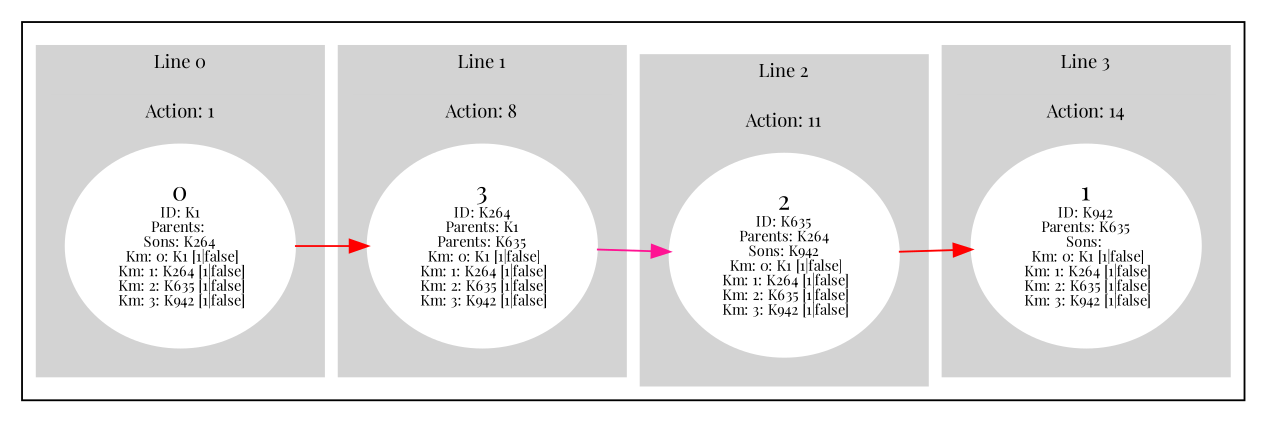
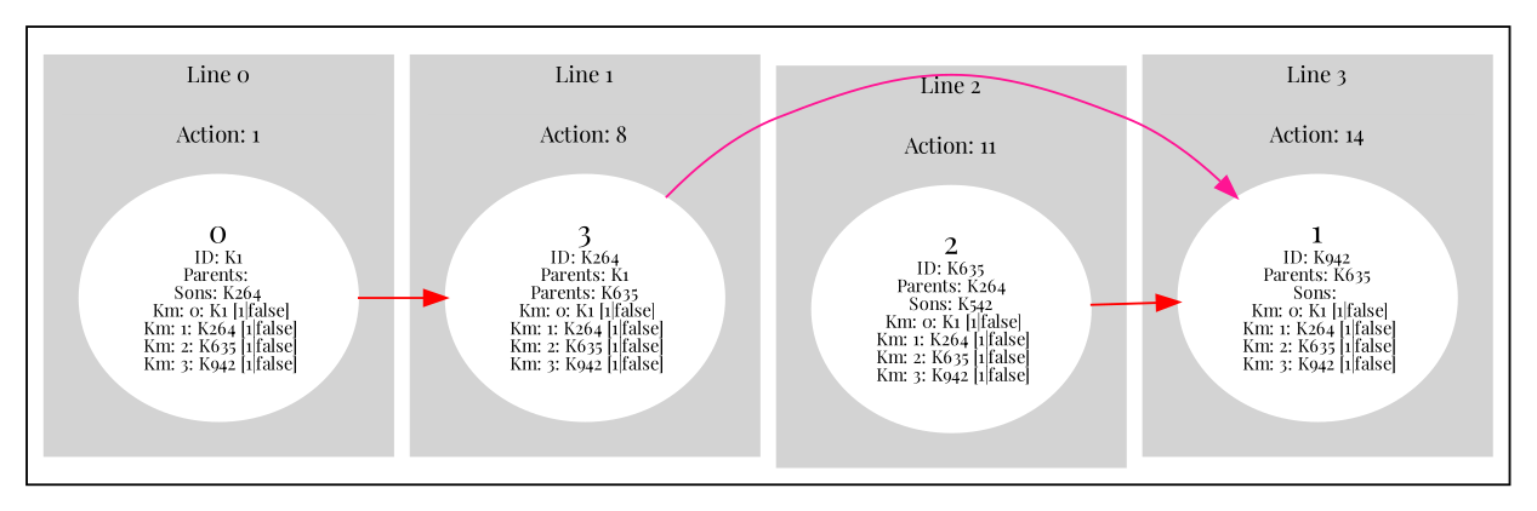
  digraph {
    fontname="Playfair Display"
    rankdir=LR
    node [color=white fontname="Playfair Display" style=filled]
    edge [color=red fontname="Playfair Display"]
    n1 [label=<0<BR /><FONT POINT-SIZE="8">ID: K1</FONT><BR /><FONT POINT-SIZE="8">Parents: </FONT><BR /><FONT POINT-SIZE="8">Sons: K264</FONT><BR /><FONT POINT-SIZE="8"> Km: 0: K1 [1|false]</FONT><BR /><FONT POINT-SIZE="8"> Km: 1: K264 [1|false]</FONT><BR /><FONT POINT-SIZE="8"> Km: 2: K635 [1|false]</FONT><BR /><FONT POINT-SIZE="8"> Km: 3: K942 [1|false]</FONT>>]
-   n2 [label=<2<BR /><FONT POINT-SIZE="8">ID: K635</FONT><BR /><FONT POINT-SIZE="8">Parents: K264</FONT><BR /><FONT POINT-SIZE="8">Sons: K942</FONT><BR /><FONT POINT-SIZE="8"> Km: 0: K1 [1|false]</FONT><BR /><FONT POINT-SIZE="8"> Km: 1: K264 [1|false]</FONT><BR /><FONT POINT-SIZE="8"> Km: 2: K635 [1|false]</FONT><BR /><FONT POINT-SIZE="8"> Km: 3: K942 [1|false]</FONT>>]
+   n2 [label=<2<BR /><FONT POINT-SIZE="8">ID: K635</FONT><BR /><FONT POINT-SIZE="8">Parents: K264</FONT><BR /><FONT POINT-SIZE="8">Sons: K542</FONT><BR /><FONT POINT-SIZE="8"> Km: 0: K1 [1|false]</FONT><BR /><FONT POINT-SIZE="8"> Km: 1: K264 [1|false]</FONT><BR /><FONT POINT-SIZE="8"> Km: 2: K635 [1|false]</FONT><BR /><FONT POINT-SIZE="8"> Km: 3: K942 [1|false]</FONT>>]
    n3 [label=<1<BR /><FONT POINT-SIZE="8">ID: K942</FONT><BR /><FONT POINT-SIZE="8">Parents: K635</FONT><BR /><FONT POINT-SIZE="8">Sons: </FONT><BR /><FONT POINT-SIZE="8"> Km: 0: K1 [1|false]</FONT><BR /><FONT POINT-SIZE="8"> Km: 1: K264 [1|false]</FONT><BR /><FONT POINT-SIZE="8"> Km: 2: K635 [1|false]</FONT><BR /><FONT POINT-SIZE="8"> Km: 3: K942 [1|false]</FONT>>]
    n4 [label=<3<BR /><FONT POINT-SIZE="8">ID: K264</FONT><BR /><FONT POINT-SIZE="8">Parents: K1</FONT><BR /><FONT POINT-SIZE="8">Parents: K635</FONT><BR /><FONT POINT-SIZE="8"> Km: 0: K1 [1|false]</FONT><BR /><FONT POINT-SIZE="8"> Km: 1: K264 [1|false]</FONT><BR /><FONT POINT-SIZE="8"> Km: 2: K635 [1|false]</FONT><BR /><FONT POINT-SIZE="8"> Km: 3: K942 [1|false]</FONT>>]
    subgraph cluster_1 {
      subgraph cluster_2 {
        color=lightgrey
        fontsize=10
        label="Line 0"
        style=filled
        subgraph cluster_3 {
          color=lightgrey
          fontsize=10
          label="Action: 1"
          style=filled
          n1
        }
      }
      subgraph cluster_4 {
        color=lightgrey
        fontsize=10
        label="Line 2"
        style=filled
        subgraph cluster_5 {
          color=lightgrey
          fontsize=10
          label="Action: 11"
          style=filled
          n2
        }
      }
      subgraph cluster_6 {
        color=lightgrey
        fontsize=10
        label="Line 3"
        style=filled
        subgraph cluster_7 {
          color=lightgrey
          fontsize=10
          label="Action: 14"
          style=filled
          n3
        }
      }
      subgraph cluster_8 {
        color=lightgrey
        fontsize=10
        label="Line 1"
        style=filled
        subgraph cluster_9 {
          color=lightgrey
          fontsize=10
          label="Action: 8"
          style=filled
          n4
        }
      }
    }
    n1 -> n4
    n2 -> n3
-   n4 -> n2 [color=deeppink]
+   n4 -> n3 [color=deeppink]
  }
